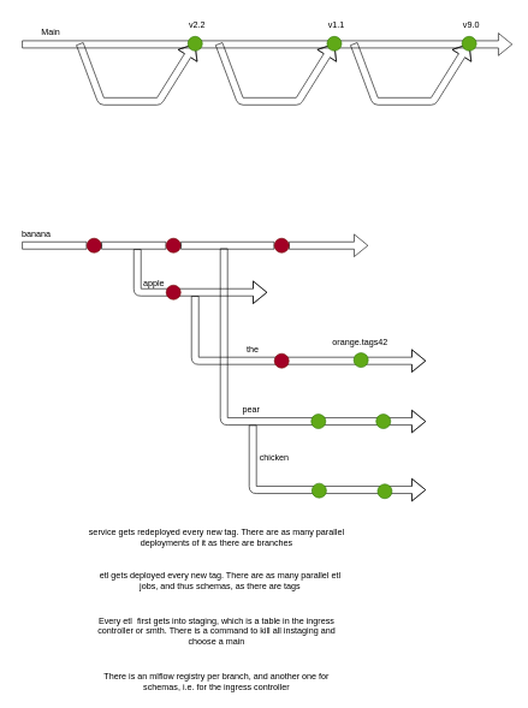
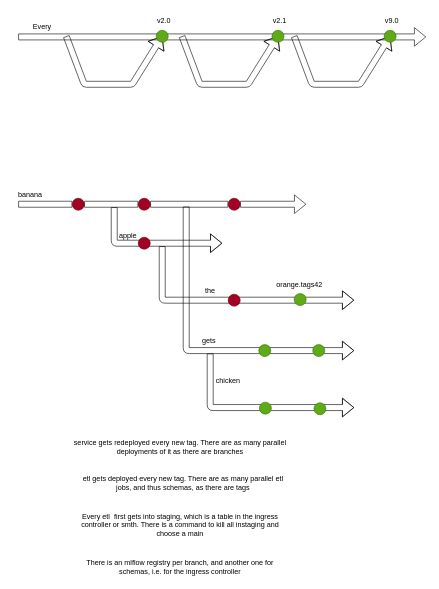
  <mxCell id="0" />
  <mxCell id="1" parent="0" />
  <mxCell id="2" value="" style="shape=flexArrow;endArrow=classic;html=1;startArrow=none;" parent="1" source="18" edge="1"><mxGeometry width="50" height="50" relative="1" as="geometry"><mxPoint x="30" y="340" as="sourcePoint" /><mxPoint x="510" y="340" as="targetPoint" /></mxGeometry></mxCell>
  <mxCell id="3" value="" style="shape=flexArrow;endArrow=classic;html=1;" parent="1" edge="1"><mxGeometry width="50" height="50" relative="1" as="geometry"><mxPoint x="190" y="345" as="sourcePoint" /><mxPoint x="370" y="405" as="targetPoint" /><Array as="points"><mxPoint x="190" y="405" /></Array></mxGeometry></mxCell>
  <mxCell id="4" value="" style="shape=flexArrow;endArrow=classic;html=1;" parent="1" edge="1"><mxGeometry width="50" height="50" relative="1" as="geometry"><mxPoint x="270" y="410" as="sourcePoint" /><mxPoint x="590" y="500" as="targetPoint" /><Array as="points"><mxPoint x="270" y="500" /></Array></mxGeometry></mxCell>
  <mxCell id="5" value="" style="shape=flexArrow;endArrow=classic;html=1;" parent="1" edge="1"><mxGeometry width="50" height="50" relative="1" as="geometry"><mxPoint x="310" y="344" as="sourcePoint" /><mxPoint x="590" y="584" as="targetPoint" /><Array as="points"><mxPoint x="310" y="584" /></Array></mxGeometry></mxCell>
  <mxCell id="6" value="" style="shape=flexArrow;endArrow=classic;html=1;" parent="1" edge="1"><mxGeometry width="50" height="50" relative="1" as="geometry"><mxPoint x="350" y="589" as="sourcePoint" /><mxPoint x="590" y="679" as="targetPoint" /><Array as="points"><mxPoint x="350" y="679" /></Array></mxGeometry></mxCell>
  <mxCell id="7" value="banana" style="text;strokeColor=none;align=center;fillColor=none;html=1;verticalAlign=middle;whiteSpace=wrap;rounded=0;" parent="1" vertex="1"><mxGeometry x="20" y="310" width="60" height="30" as="geometry" /></mxCell>
  <mxCell id="8" value="apple" style="text;strokeColor=none;align=center;fillColor=none;html=1;verticalAlign=middle;whiteSpace=wrap;rounded=0;" parent="1" vertex="1"><mxGeometry x="183" y="377" width="60" height="30" as="geometry" /></mxCell>
  <mxCell id="9" value="the" style="text;strokeColor=none;align=center;fillColor=none;html=1;verticalAlign=middle;whiteSpace=wrap;rounded=0;" parent="1" vertex="1"><mxGeometry x="320" y="470" width="60" height="30" as="geometry" /></mxCell>
- <mxCell id="10" value="pear" style="text;strokeColor=none;align=center;fillColor=none;html=1;verticalAlign=middle;whiteSpace=wrap;rounded=0;" parent="1" vertex="1"><mxGeometry x="318" y="553" width="60" height="30" as="geometry" /></mxCell>
+ <mxCell id="10" value="gets" style="text;strokeColor=none;align=center;fillColor=none;html=1;verticalAlign=middle;whiteSpace=wrap;rounded=0;" parent="1" vertex="1"><mxGeometry x="318" y="553" width="60" height="30" as="geometry" /></mxCell>
  <mxCell id="11" value="chicken" style="text;strokeColor=none;align=center;fillColor=none;html=1;verticalAlign=middle;whiteSpace=wrap;rounded=0;" parent="1" vertex="1"><mxGeometry x="350" y="620" width="60" height="30" as="geometry" /></mxCell>
  <mxCell id="12" value="" style="shape=flexArrow;endArrow=none;html=1;" parent="1" target="13" edge="1"><mxGeometry width="50" height="50" relative="1" as="geometry"><mxPoint x="30" y="340" as="sourcePoint" /><mxPoint x="510" y="340" as="targetPoint" /></mxGeometry></mxCell>
  <mxCell id="13" value="" style="ellipse;whiteSpace=wrap;html=1;aspect=fixed;fillColor=#a20025;fontColor=#ffffff;strokeColor=#6F0000;" parent="1" vertex="1"><mxGeometry x="120" y="330" width="20" height="20" as="geometry" /></mxCell>
  <mxCell id="14" value="" style="shape=flexArrow;endArrow=none;html=1;startArrow=none;" parent="1" source="13" target="15" edge="1"><mxGeometry width="50" height="50" relative="1" as="geometry"><mxPoint x="140" y="340" as="sourcePoint" /><mxPoint x="510" y="340" as="targetPoint" /></mxGeometry></mxCell>
  <mxCell id="15" value="" style="ellipse;whiteSpace=wrap;html=1;aspect=fixed;fillColor=#a20025;fontColor=#ffffff;strokeColor=#6F0000;" parent="1" vertex="1"><mxGeometry x="230" y="330" width="20" height="20" as="geometry" /></mxCell>
  <mxCell id="16" value="" style="ellipse;whiteSpace=wrap;html=1;aspect=fixed;fillColor=#a20025;fontColor=#ffffff;strokeColor=#6F0000;" parent="1" vertex="1"><mxGeometry x="230" y="395" width="20" height="20" as="geometry" /></mxCell>
  <mxCell id="17" value="" style="shape=flexArrow;endArrow=none;html=1;startArrow=none;" parent="1" source="15" target="18" edge="1"><mxGeometry width="50" height="50" relative="1" as="geometry"><mxPoint x="250" y="340" as="sourcePoint" /><mxPoint x="510" y="340" as="targetPoint" /></mxGeometry></mxCell>
  <mxCell id="18" value="" style="ellipse;whiteSpace=wrap;html=1;aspect=fixed;fillColor=#a20025;fontColor=#ffffff;strokeColor=#6F0000;" parent="1" vertex="1"><mxGeometry x="380" y="330" width="20" height="20" as="geometry" /></mxCell>
  <mxCell id="19" value="" style="ellipse;whiteSpace=wrap;html=1;aspect=fixed;fillColor=#a20025;fontColor=#ffffff;strokeColor=#6F0000;" parent="1" vertex="1"><mxGeometry x="380" y="490" width="20" height="20" as="geometry" /></mxCell>
  <mxCell id="20" value="" style="ellipse;whiteSpace=wrap;html=1;aspect=fixed;fillColor=#60a917;fontColor=#ffffff;strokeColor=#2D7600;" parent="1" vertex="1"><mxGeometry x="431" y="574" width="20" height="20" as="geometry" /></mxCell>
  <mxCell id="21" value="" style="ellipse;whiteSpace=wrap;html=1;aspect=fixed;fillColor=#60a917;fontColor=#ffffff;strokeColor=#2D7600;" parent="1" vertex="1"><mxGeometry x="490" y="489" width="20" height="20" as="geometry" /></mxCell>
  <mxCell id="22" value="" style="ellipse;whiteSpace=wrap;html=1;aspect=fixed;fillColor=#60a917;fontColor=#ffffff;strokeColor=#2D7600;" parent="1" vertex="1"><mxGeometry x="432" y="670" width="20" height="20" as="geometry" /></mxCell>
  <mxCell id="23" value="" style="ellipse;whiteSpace=wrap;html=1;aspect=fixed;fillColor=#60a917;fontColor=#ffffff;strokeColor=#2D7600;" parent="1" vertex="1"><mxGeometry x="521" y="574" width="20" height="20" as="geometry" /></mxCell>
  <mxCell id="24" value="" style="ellipse;whiteSpace=wrap;html=1;aspect=fixed;fillColor=#60a917;fontColor=#ffffff;strokeColor=#2D7600;" parent="1" vertex="1"><mxGeometry x="523" y="671" width="20" height="20" as="geometry" /></mxCell>
  <mxCell id="25" value="service gets redeployed every new tag. There are as many parallel deployments of it as there are branches" style="text;strokeColor=none;align=center;fillColor=none;html=1;verticalAlign=middle;whiteSpace=wrap;rounded=0;" parent="1" vertex="1"><mxGeometry x="100" y="730" width="400" height="30" as="geometry" /></mxCell>
  <mxCell id="26" value="etl gets deployed every new tag. There are as many parallel etl jobs, and thus schemas, as there are tags" style="text;strokeColor=none;align=center;fillColor=none;html=1;verticalAlign=middle;whiteSpace=wrap;rounded=0;" parent="1" vertex="1"><mxGeometry x="130" y="790" width="350" height="30" as="geometry" /></mxCell>
  <mxCell id="27" value="&lt;span style=&quot;&quot;&gt;Every etl&amp;nbsp; first gets into staging, which is a table in the ingress controller or smth. There is a command to kill all instaging and choose a main&lt;/span&gt;" style="text;strokeColor=none;align=center;fillColor=none;html=1;verticalAlign=middle;whiteSpace=wrap;rounded=0;" parent="1" vertex="1"><mxGeometry x="120" y="860" width="360" height="30" as="geometry" /></mxCell>
  <mxCell id="28" value="There is an mlflow registry per branch, and another one for schemas, i.e. for the ingress controller" style="text;strokeColor=none;align=center;fillColor=none;html=1;verticalAlign=middle;whiteSpace=wrap;rounded=0;" parent="1" vertex="1"><mxGeometry x="130" y="930" width="340" height="30" as="geometry" /></mxCell>
  <mxCell id="29" value="orange.tags42" style="text;strokeColor=none;align=center;fillColor=none;html=1;verticalAlign=middle;whiteSpace=wrap;rounded=0;" vertex="1" parent="1"><mxGeometry x="419" y="459" width="160" height="30" as="geometry" /></mxCell>
  <mxCell id="30" value="" style="shape=flexArrow;endArrow=classic;html=1;" edge="1" parent="1"><mxGeometry width="50" height="50" relative="1" as="geometry"><mxPoint x="30" y="61" as="sourcePoint" /><mxPoint x="710" y="61" as="targetPoint" /></mxGeometry></mxCell>
- <mxCell id="31" value="Main" style="text;strokeColor=none;align=center;fillColor=none;html=1;verticalAlign=middle;whiteSpace=wrap;rounded=0;" vertex="1" parent="1"><mxGeometry x="40" y="30" width="60" height="30" as="geometry" /></mxCell>
+ <mxCell id="31" value="Every" style="text;strokeColor=none;align=center;fillColor=none;html=1;verticalAlign=middle;whiteSpace=wrap;rounded=0;" vertex="1" parent="1"><mxGeometry x="40" y="30" width="60" height="30" as="geometry" /></mxCell>
  <mxCell id="32" value="" style="shape=flexArrow;endArrow=classic;html=1;" edge="1" parent="1"><mxGeometry width="50" height="50" relative="1" as="geometry"><mxPoint x="110" y="60" as="sourcePoint" /><mxPoint x="270" y="60" as="targetPoint" /><Array as="points"><mxPoint x="140" y="140" /><mxPoint x="220" y="140" /></Array></mxGeometry></mxCell>
  <mxCell id="33" value="" style="ellipse;whiteSpace=wrap;html=1;aspect=fixed;fillColor=#60a917;fontColor=#ffffff;strokeColor=#2D7600;" vertex="1" parent="1"><mxGeometry x="260" y="50" width="20" height="20" as="geometry" /></mxCell>
- <mxCell id="34" value="v2.2" style="text;strokeColor=none;align=center;fillColor=none;html=1;verticalAlign=middle;whiteSpace=wrap;rounded=0;" vertex="1" parent="1"><mxGeometry x="243" y="20" width="60" height="30" as="geometry" /></mxCell>
+ <mxCell id="34" value="v2.0" style="text;strokeColor=none;align=center;fillColor=none;html=1;verticalAlign=middle;whiteSpace=wrap;rounded=0;" vertex="1" parent="1"><mxGeometry x="243" y="20" width="60" height="30" as="geometry" /></mxCell>
  <mxCell id="35" value="" style="shape=flexArrow;endArrow=classic;html=1;" edge="1" parent="1"><mxGeometry width="50" height="50" relative="1" as="geometry"><mxPoint x="303" y="60" as="sourcePoint" /><mxPoint x="463" y="60" as="targetPoint" /><Array as="points"><mxPoint x="333" y="140" /><mxPoint x="413" y="140" /></Array></mxGeometry></mxCell>
  <mxCell id="36" value="" style="ellipse;whiteSpace=wrap;html=1;aspect=fixed;fillColor=#60a917;fontColor=#ffffff;strokeColor=#2D7600;" vertex="1" parent="1"><mxGeometry x="453" y="50" width="20" height="20" as="geometry" /></mxCell>
- <mxCell id="37" value="v1.1" style="text;strokeColor=none;align=center;fillColor=none;html=1;verticalAlign=middle;whiteSpace=wrap;rounded=0;" vertex="1" parent="1"><mxGeometry x="436" y="20" width="60" height="30" as="geometry" /></mxCell>
+ <mxCell id="37" value="v2.1" style="text;strokeColor=none;align=center;fillColor=none;html=1;verticalAlign=middle;whiteSpace=wrap;rounded=0;" vertex="1" parent="1"><mxGeometry x="436" y="20" width="60" height="30" as="geometry" /></mxCell>
  <mxCell id="38" value="" style="shape=flexArrow;endArrow=classic;html=1;" edge="1" parent="1"><mxGeometry width="50" height="50" relative="1" as="geometry"><mxPoint x="490" y="60" as="sourcePoint" /><mxPoint x="650" y="60" as="targetPoint" /><Array as="points"><mxPoint x="520" y="140" /><mxPoint x="600" y="140" /></Array></mxGeometry></mxCell>
  <mxCell id="39" value="" style="ellipse;whiteSpace=wrap;html=1;aspect=fixed;fillColor=#60a917;fontColor=#ffffff;strokeColor=#2D7600;" vertex="1" parent="1"><mxGeometry x="640" y="50" width="20" height="20" as="geometry" /></mxCell>
  <mxCell id="40" value="v9.0" style="text;strokeColor=none;align=center;fillColor=none;html=1;verticalAlign=middle;whiteSpace=wrap;rounded=0;" vertex="1" parent="1"><mxGeometry x="623" y="20" width="60" height="30" as="geometry" /></mxCell>
